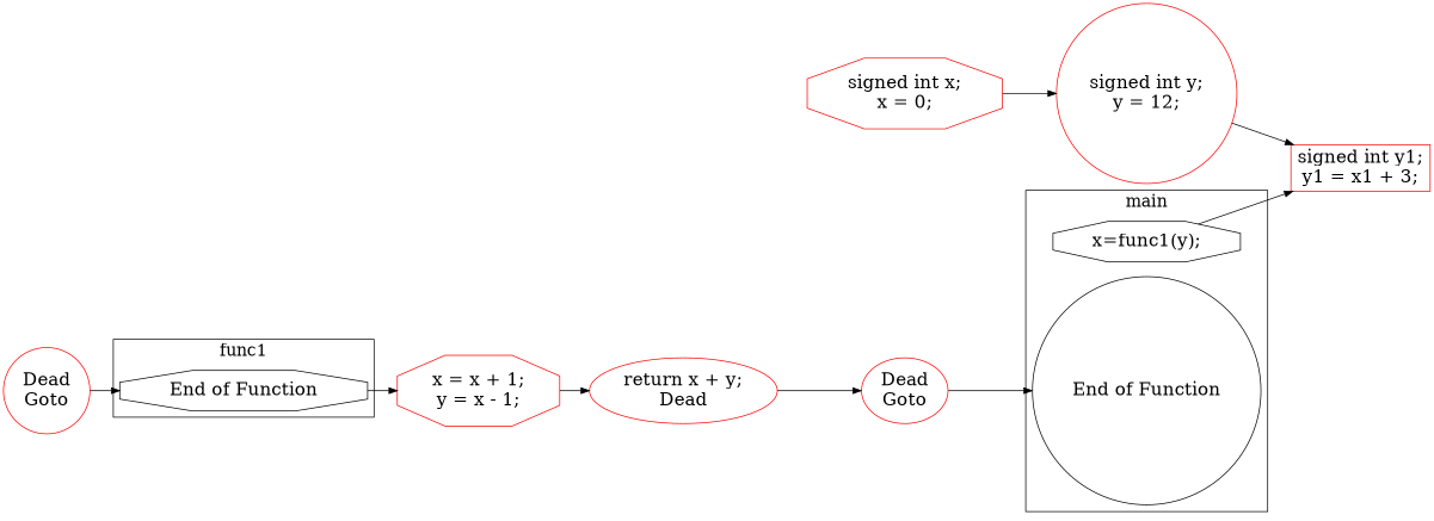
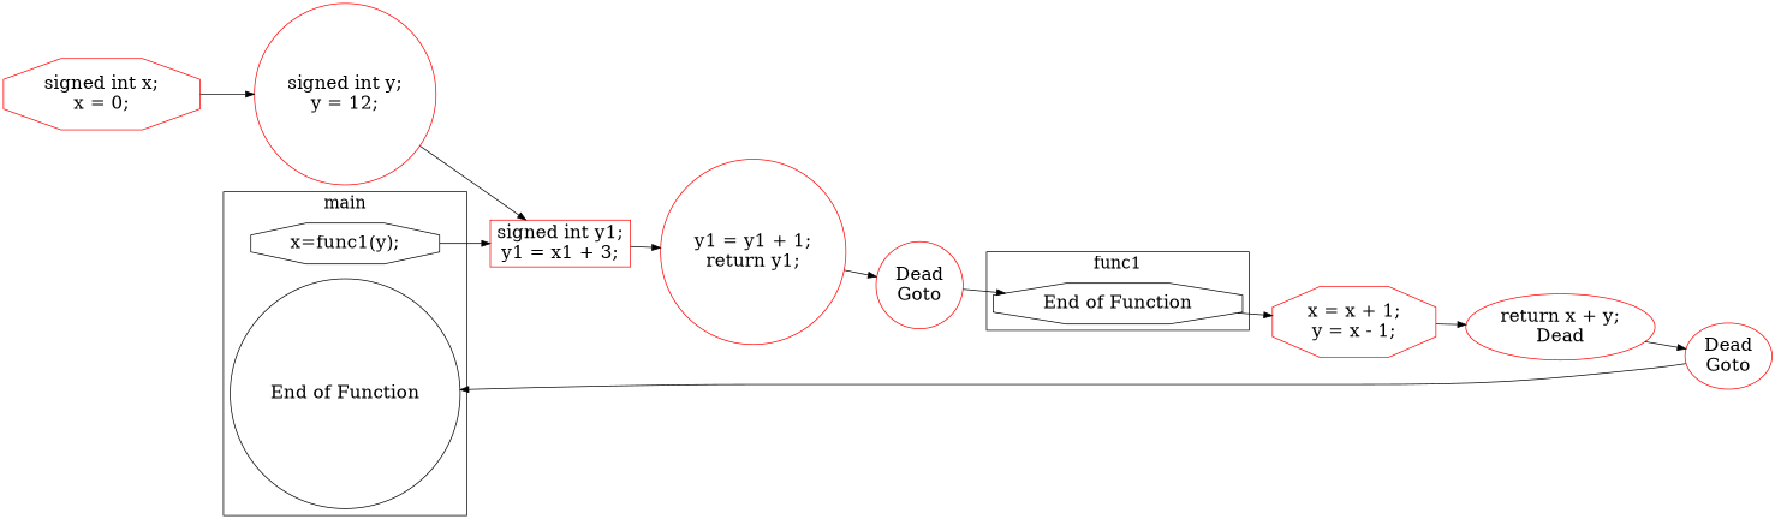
  digraph {
    color=black
    compound=true
    fontsize=20
    rankdir=LR
    node [fontsize=22 shape=octagon color=red]
    n1 [label="x=func1(y);" color=""]
    n2 [label="End of Function" shape=circle color=""]
    n3 [label="End of Function" color=""]
    n4 [label="signed int y1;\ny1 = x1 + 3;" shape=box]
    n5 [label="x = x + 1;\ny = x - 1;"]
+   n6 [label="y1 = y1 + 1;\nreturn y1;" shape=circle]
    n7 [label="return x + y;\nDead" shape=ellipse]
    n8 [label="signed int x;\nx = 0;"]
    n9 [label="signed int y;\ny = 12;" shape=circle]
    n10 [label="Dead\nGoto" shape=ellipse]
    n11 [label="Dead\nGoto" shape=circle]
    subgraph cluster_1 {
      label=main
      n1
      n2
    }
    subgraph cluster_2 {
      label=func1
      n3
    }
    n1 -> n4
    n3 -> n5
+   n4 -> n6
    n5 -> n7
+   n6 -> n11
    n7 -> n10
    n8 -> n9
    n9 -> n4
    n10 -> n2
    n11 -> n3
  }
